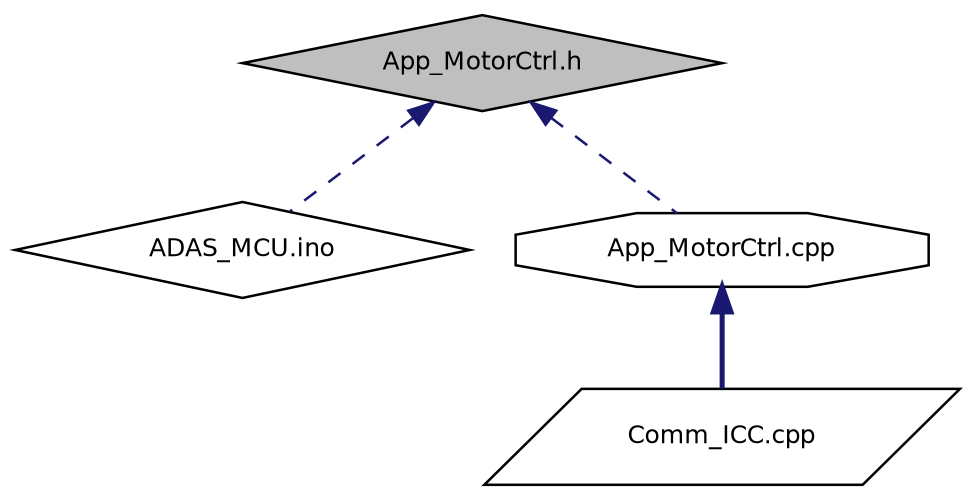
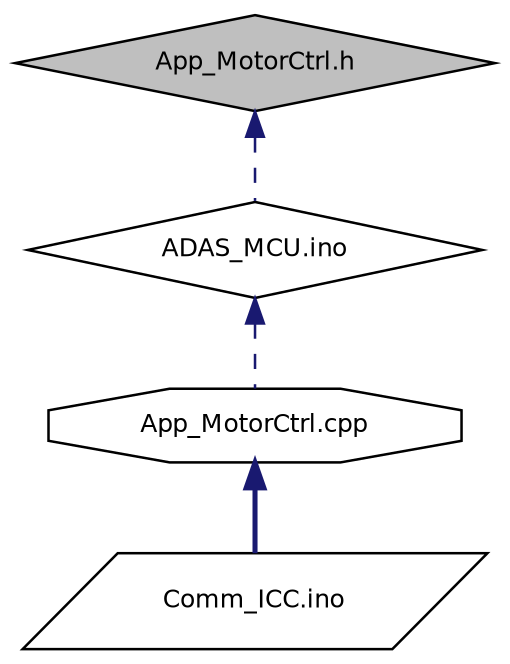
  digraph {
    node [color=black fontname=Helvetica fontsize=10 shape=diamond]
    edge [color=midnightblue dir=back fontname=Helvetica fontsize=10 labelfontname=Helvetica labelfontsize=10 style=dashed]
    n1 [fillcolor=grey75 fontcolor=black height=0.2 label="App_MotorCtrl.h" style=filled width=0.4]
    n2 [height=0.2 label="ADAS_MCU.ino" width=0.4]
    n3 [height=0.2 label="App_MotorCtrl.cpp" shape=octagon width=0.4]
-   n4 [height=0.2 label="Comm_ICC.cpp" shape=parallelogram width=0.4]
+   n4 [height=0.2 label="Comm_ICC.ino" shape=parallelogram width=0.4]
    n1 -> n2
-   n1 -> n3
+   n2 -> n3
    n3 -> n4 [style=bold]
  }
